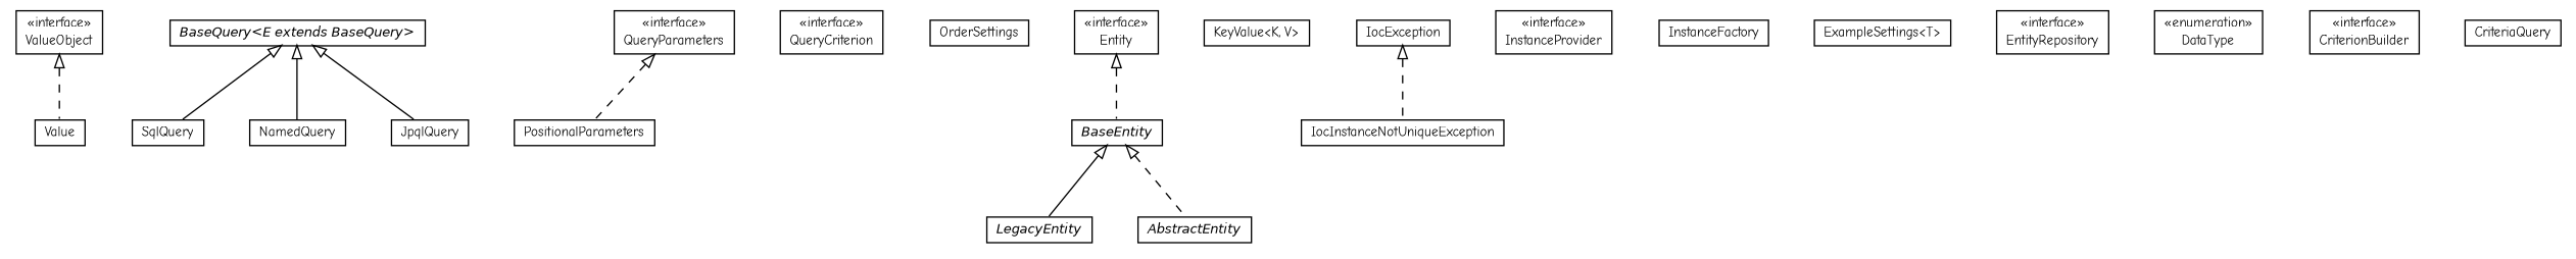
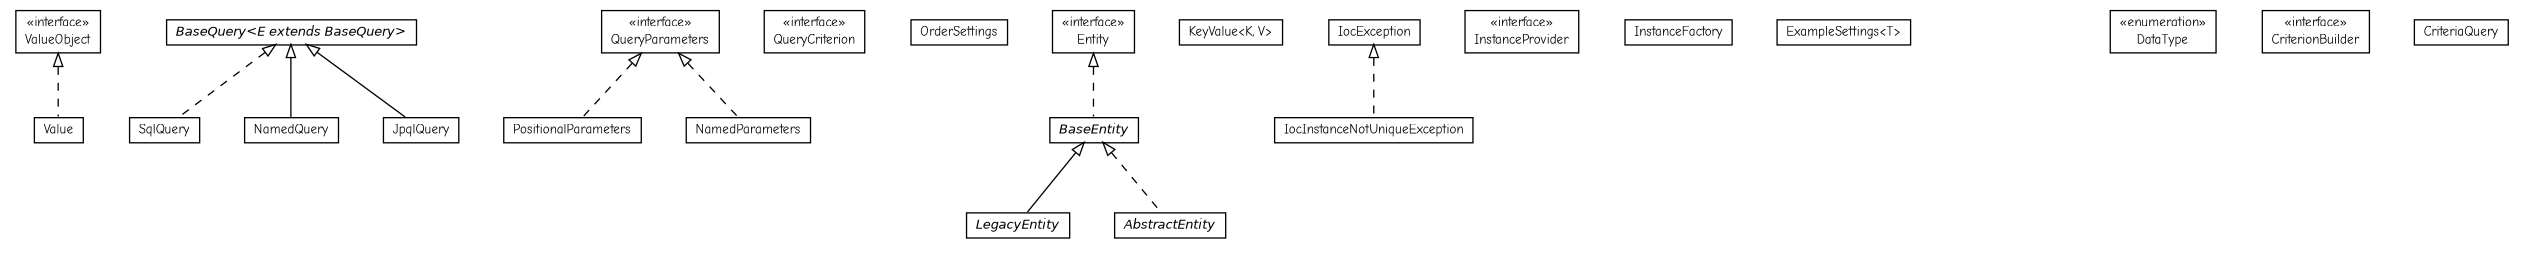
  digraph {
    fontname="Comic Neue"
    nodesep=0.25
    ranksep=0.5
    node [fontcolor=black fontname="Comic Neue" fontsize=10.0 shape=plaintext]
    edge [arrowtail=empty dir=back fontname="Comic Neue" fontsize=10 headport=p labelfontname=Helvetica labelfontsize=10 style=dashed tailport=p]
    n1 [label=<<table title="org.dayatang.domain.ValueObject" border="0" cellborder="1" cellspacing="0" cellpadding="2" port="p" href="./ValueObject.html"> 		<tr><td><table border="0" cellspacing="0" cellpadding="1"> <tr><td align="center" balign="center"> &#171;interface&#187; </td></tr> <tr><td align="center" balign="center"> ValueObject </td></tr> 		</table></td></tr> 		</table>>]
    n2 [label=<<table title="org.dayatang.domain.Value" border="0" cellborder="1" cellspacing="0" cellpadding="2" port="p" href="./Value.html"> 		<tr><td><table border="0" cellspacing="0" cellpadding="1"> <tr><td align="center" balign="center"> Value </td></tr> 		</table></td></tr> 		</table>>]
    n3 [label=<<table title="org.dayatang.domain.SqlQuery" border="0" cellborder="1" cellspacing="0" cellpadding="2" port="p" href="./SqlQuery.html"> 		<tr><td><table border="0" cellspacing="0" cellpadding="1"> <tr><td align="center" balign="center"> SqlQuery </td></tr> 		</table></td></tr> 		</table>>]
    n4 [label=<<table title="org.dayatang.domain.QueryParameters" border="0" cellborder="1" cellspacing="0" cellpadding="2" port="p" href="./QueryParameters.html"> 		<tr><td><table border="0" cellspacing="0" cellpadding="1"> <tr><td align="center" balign="center"> &#171;interface&#187; </td></tr> <tr><td align="center" balign="center"> QueryParameters </td></tr> 		</table></td></tr> 		</table>>]
    n5 [label=<<table title="org.dayatang.domain.PositionalParameters" border="0" cellborder="1" cellspacing="0" cellpadding="2" port="p" href="./PositionalParameters.html"> 		<tr><td><table border="0" cellspacing="0" cellpadding="1"> <tr><td align="center" balign="center"> PositionalParameters </td></tr> 		</table></td></tr> 		</table>>]
+   n6 [label=<<table title="org.dayatang.domain.NamedParameters" border="0" cellborder="1" cellspacing="0" cellpadding="2" port="p" href="./NamedParameters.html"> 		<tr><td><table border="0" cellspacing="0" cellpadding="1"> <tr><td align="center" balign="center"> NamedParameters </td></tr> 		</table></td></tr> 		</table>>]
    n7 [label=<<table title="org.dayatang.domain.QueryCriterion" border="0" cellborder="1" cellspacing="0" cellpadding="2" port="p" href="./QueryCriterion.html"> 		<tr><td><table border="0" cellspacing="0" cellpadding="1"> <tr><td align="center" balign="center"> &#171;interface&#187; </td></tr> <tr><td align="center" balign="center"> QueryCriterion </td></tr> 		</table></td></tr> 		</table>>]
    n8 [label=<<table title="org.dayatang.domain.OrderSettings" border="0" cellborder="1" cellspacing="0" cellpadding="2" port="p" href="./OrderSettings.html"> 		<tr><td><table border="0" cellspacing="0" cellpadding="1"> <tr><td align="center" balign="center"> OrderSettings </td></tr> 		</table></td></tr> 		</table>>]
    n9 [label=<<table title="org.dayatang.domain.NamedQuery" border="0" cellborder="1" cellspacing="0" cellpadding="2" port="p" href="./NamedQuery.html"> 		<tr><td><table border="0" cellspacing="0" cellpadding="1"> <tr><td align="center" balign="center"> NamedQuery </td></tr> 		</table></td></tr> 		</table>>]
    n10 [label=<<table title="org.dayatang.domain.LegacyEntity" border="0" cellborder="1" cellspacing="0" cellpadding="2" port="p" href="./LegacyEntity.html"> 		<tr><td><table border="0" cellspacing="0" cellpadding="1"> <tr><td align="center" balign="center"><font face="Helvetica-Oblique"> LegacyEntity </font></td></tr> 		</table></td></tr> 		</table>>]
    n11 [label=<<table title="org.dayatang.domain.KeyValue" border="0" cellborder="1" cellspacing="0" cellpadding="2" port="p" href="./KeyValue.html"> 		<tr><td><table border="0" cellspacing="0" cellpadding="1"> <tr><td align="center" balign="center"> KeyValue&lt;K, V&gt; </td></tr> 		</table></td></tr> 		</table>>]
    n12 [label=<<table title="org.dayatang.domain.JpqlQuery" border="0" cellborder="1" cellspacing="0" cellpadding="2" port="p" href="./JpqlQuery.html"> 		<tr><td><table border="0" cellspacing="0" cellpadding="1"> <tr><td align="center" balign="center"> JpqlQuery </td></tr> 		</table></td></tr> 		</table>>]
    n13 [label=<<table title="org.dayatang.domain.IocInstanceNotUniqueException" border="0" cellborder="1" cellspacing="0" cellpadding="2" port="p" href="./IocInstanceNotUniqueException.html"> 		<tr><td><table border="0" cellspacing="0" cellpadding="1"> <tr><td align="center" balign="center"> IocInstanceNotUniqueException </td></tr> 		</table></td></tr> 		</table>>]
    n14 [label=<<table title="org.dayatang.domain.IocException" border="0" cellborder="1" cellspacing="0" cellpadding="2" port="p" href="./IocException.html"> 		<tr><td><table border="0" cellspacing="0" cellpadding="1"> <tr><td align="center" balign="center"> IocException </td></tr> 		</table></td></tr> 		</table>>]
    n15 [label=<<table title="org.dayatang.domain.InstanceProvider" border="0" cellborder="1" cellspacing="0" cellpadding="2" port="p" href="./InstanceProvider.html"> 		<tr><td><table border="0" cellspacing="0" cellpadding="1"> <tr><td align="center" balign="center"> &#171;interface&#187; </td></tr> <tr><td align="center" balign="center"> InstanceProvider </td></tr> 		</table></td></tr> 		</table>>]
    n16 [label=<<table title="org.dayatang.domain.InstanceFactory" border="0" cellborder="1" cellspacing="0" cellpadding="2" port="p" href="./InstanceFactory.html"> 		<tr><td><table border="0" cellspacing="0" cellpadding="1"> <tr><td align="center" balign="center"> InstanceFactory </td></tr> 		</table></td></tr> 		</table>>]
    n17 [label=<<table title="org.dayatang.domain.ExampleSettings" border="0" cellborder="1" cellspacing="0" cellpadding="2" port="p" href="./ExampleSettings.html"> 		<tr><td><table border="0" cellspacing="0" cellpadding="1"> <tr><td align="center" balign="center"> ExampleSettings&lt;T&gt; </td></tr> 		</table></td></tr> 		</table>>]
-   n18 [label=<<table title="org.dayatang.domain.EntityRepository" border="0" cellborder="1" cellspacing="0" cellpadding="2" port="p" href="./EntityRepository.html"> 		<tr><td><table border="0" cellspacing="0" cellpadding="1"> <tr><td align="center" balign="center"> &#171;interface&#187; </td></tr> <tr><td align="center" balign="center"> EntityRepository </td></tr> 		</table></td></tr> 		</table>>]
    n19 [label=<<table title="org.dayatang.domain.Entity" border="0" cellborder="1" cellspacing="0" cellpadding="2" port="p" href="./Entity.html"> 		<tr><td><table border="0" cellspacing="0" cellpadding="1"> <tr><td align="center" balign="center"> &#171;interface&#187; </td></tr> <tr><td align="center" balign="center"> Entity </td></tr> 		</table></td></tr> 		</table>>]
    n20 [label=<<table title="org.dayatang.domain.BaseEntity" border="0" cellborder="1" cellspacing="0" cellpadding="2" port="p" href="./BaseEntity.html"> 		<tr><td><table border="0" cellspacing="0" cellpadding="1"> <tr><td align="center" balign="center"><font face="Helvetica-Oblique"> BaseEntity </font></td></tr> 		</table></td></tr> 		</table>>]
    n21 [label=<<table title="org.dayatang.domain.AbstractEntity" border="0" cellborder="1" cellspacing="0" cellpadding="2" port="p" href="./AbstractEntity.html"> 		<tr><td><table border="0" cellspacing="0" cellpadding="1"> <tr><td align="center" balign="center"><font face="Helvetica-Oblique"> AbstractEntity </font></td></tr> 		</table></td></tr> 		</table>>]
    n22 [label=<<table title="org.dayatang.domain.DataType" border="0" cellborder="1" cellspacing="0" cellpadding="2" port="p" href="./DataType.html"> 		<tr><td><table border="0" cellspacing="0" cellpadding="1"> <tr><td align="center" balign="center"> &#171;enumeration&#187; </td></tr> <tr><td align="center" balign="center"> DataType </td></tr> 		</table></td></tr> 		</table>>]
    n23 [label=<<table title="org.dayatang.domain.CriterionBuilder" border="0" cellborder="1" cellspacing="0" cellpadding="2" port="p" href="./CriterionBuilder.html"> 		<tr><td><table border="0" cellspacing="0" cellpadding="1"> <tr><td align="center" balign="center"> &#171;interface&#187; </td></tr> <tr><td align="center" balign="center"> CriterionBuilder </td></tr> 		</table></td></tr> 		</table>>]
    n24 [label=<<table title="org.dayatang.domain.CriteriaQuery" border="0" cellborder="1" cellspacing="0" cellpadding="2" port="p" href="./CriteriaQuery.html"> 		<tr><td><table border="0" cellspacing="0" cellpadding="1"> <tr><td align="center" balign="center"> CriteriaQuery </td></tr> 		</table></td></tr> 		</table>>]
    n25 [label=<<table title="org.dayatang.domain.BaseQuery" border="0" cellborder="1" cellspacing="0" cellpadding="2" port="p" href="./BaseQuery.html"> 		<tr><td><table border="0" cellspacing="0" cellpadding="1"> <tr><td align="center" balign="center"><font face="Helvetica-Oblique"> BaseQuery&lt;E extends BaseQuery&gt; </font></td></tr> 		</table></td></tr> 		</table>>]
    n1 -> n2
    n4 -> n5
+   n4 -> n6
    n14 -> n13
    n19 -> n20
    n20 -> n10 [style=""]
    n20 -> n21
-   n25 -> n3 [style=""]
+   n25 -> n3
    n25 -> n9 [style=""]
    n25 -> n12 [style=""]
  }
